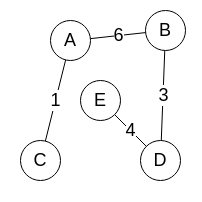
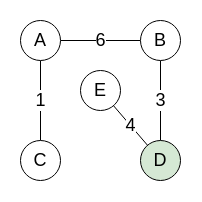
  <mxCell id="0" />
  <mxCell id="1" parent="0" />
  <mxCell id="2" value="1" style="edgeStyle=none;html=1;fontSize=18;endArrow=none;endFill=0;" edge="1" parent="1" source="3" target="5"><mxGeometry relative="1" as="geometry" /></mxCell>
  <mxCell id="3" value="C" style="ellipse;whiteSpace=wrap;html=1;aspect=fixed;fontSize=18;" vertex="1" parent="1"><mxGeometry x="20" y="140" width="40" height="40" as="geometry" /></mxCell>
  <mxCell id="4" value="6" style="edgeStyle=none;html=1;fontSize=18;endArrow=none;endFill=0;" edge="1" parent="1" source="5" target="7"><mxGeometry relative="1" as="geometry" /></mxCell>
- <mxCell id="5" value="A" style="ellipse;whiteSpace=wrap;html=1;aspect=fixed;fontSize=18;" vertex="1" parent="1"><mxGeometry x="50" y="20" width="40" height="40" as="geometry" /></mxCell>
+ <mxCell id="5" value="A" style="ellipse;whiteSpace=wrap;html=1;aspect=fixed;fontSize=18;" vertex="1" parent="1"><mxGeometry x="20" y="20" width="40" height="40" as="geometry" /></mxCell>
  <mxCell id="6" value="3" style="edgeStyle=none;html=1;fontSize=18;endArrow=none;endFill=0;" edge="1" parent="1" source="7" target="9"><mxGeometry relative="1" as="geometry" /></mxCell>
- <mxCell id="7" value="B" style="ellipse;whiteSpace=wrap;html=1;aspect=fixed;fontSize=18;" vertex="1" parent="1"><mxGeometry x="145" y="10" width="40" height="40" as="geometry" /></mxCell>
+ <mxCell id="7" value="B" style="ellipse;whiteSpace=wrap;html=1;aspect=fixed;fontSize=18;" vertex="1" parent="1"><mxGeometry x="140" y="20" width="40" height="40" as="geometry" /></mxCell>
  <mxCell id="8" value="4" style="edgeStyle=none;html=1;fontSize=18;endArrow=none;endFill=0;" edge="1" parent="1" source="9" target="10"><mxGeometry relative="1" as="geometry" /></mxCell>
- <mxCell id="9" value="D" style="ellipse;whiteSpace=wrap;html=1;aspect=fixed;fontSize=18;" vertex="1" parent="1"><mxGeometry x="140" y="140" width="40" height="40" as="geometry" /></mxCell>
- <mxCell id="10" value="E" style="ellipse;whiteSpace=wrap;html=1;aspect=fixed;fontSize=18;" vertex="1" parent="1"><mxGeometry x="80" y="80" width="40" height="40" as="geometry" /></mxCell>
+ <mxCell id="9" value="D" style="ellipse;whiteSpace=wrap;html=1;aspect=fixed;fontSize=18;fillColor=#d5e8d4;" vertex="1" parent="1"><mxGeometry x="140" y="140" width="40" height="40" as="geometry" /></mxCell>
+ <mxCell id="10" value="E" style="ellipse;whiteSpace=wrap;html=1;aspect=fixed;fontSize=18;" vertex="1" parent="1"><mxGeometry x="80" y="70" width="40" height="40" as="geometry" /></mxCell>
